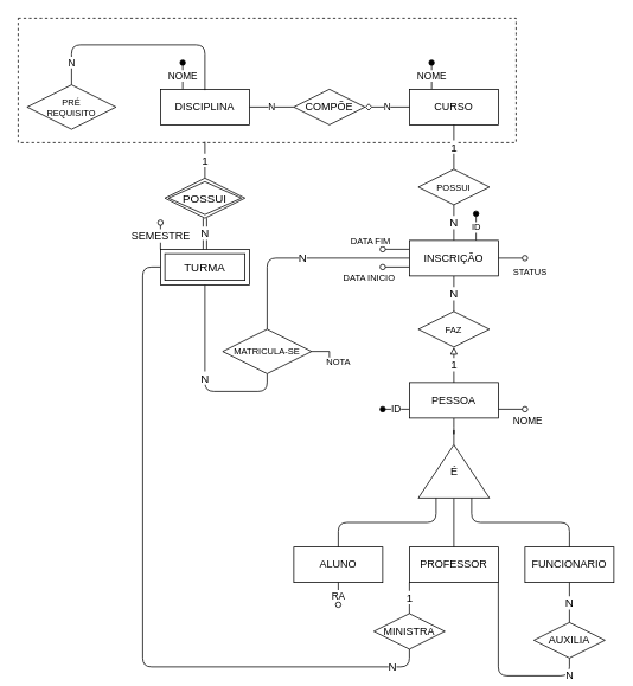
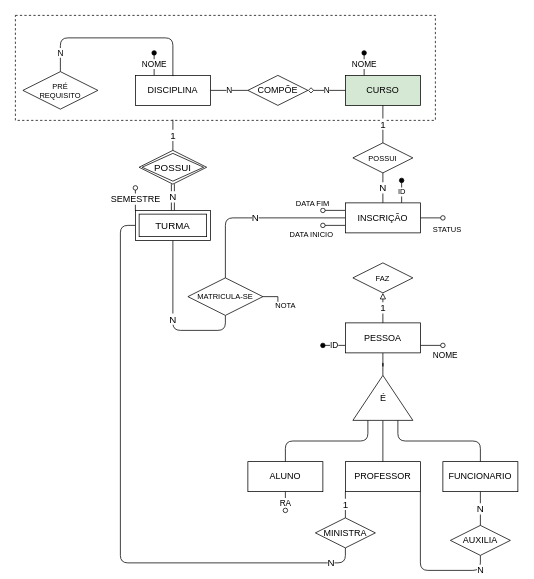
  <mxCell id="0" />
  <mxCell id="1" parent="0" />
  <mxCell id="2" value="" style="whiteSpace=wrap;html=1;fontSize=10;fillColor=none;dashed=1;" parent="1" vertex="1"><mxGeometry x="20" y="20" width="560" height="140" as="geometry" /></mxCell>
  <mxCell id="3" value="" style="group;" parent="1" vertex="1" connectable="0"><mxGeometry x="460" y="70" width="100" height="70" as="geometry" /></mxCell>
  <mxCell id="4" value="NOME" style="edgeStyle=orthogonalEdgeStyle;orthogonalLoop=1;jettySize=auto;html=1;exitX=0.25;exitY=0;exitDx=0;exitDy=0;endArrow=oval;endFill=1;" parent="3" source="5" edge="1"><mxGeometry relative="1" as="geometry"><mxPoint x="25" as="targetPoint" /></mxGeometry></mxCell>
- <mxCell id="5" value="CURSO" style="whiteSpace=wrap;html=1;align=center;" parent="3" vertex="1"><mxGeometry y="30" width="100" height="40" as="geometry" /></mxCell>
+ <mxCell id="5" value="CURSO" style="whiteSpace=wrap;html=1;align=center;fillColor=#d5e8d4;" parent="3" vertex="1"><mxGeometry y="30" width="100" height="40" as="geometry" /></mxCell>
  <mxCell id="6" value="COMPÕE" style="shape=rhombus;perimeter=rhombusPerimeter;whiteSpace=wrap;html=1;align=center;" parent="1" vertex="1"><mxGeometry x="330" y="100" width="80" height="40" as="geometry" /></mxCell>
  <mxCell id="7" value="N" style="edgeStyle=orthogonalEdgeStyle;orthogonalLoop=1;jettySize=auto;html=1;endArrow=diamond;endFill=0;" parent="1" source="5" target="6" edge="1"><mxGeometry relative="1" as="geometry" /></mxCell>
  <mxCell id="8" value="N" style="edgeStyle=orthogonalEdgeStyle;orthogonalLoop=1;jettySize=auto;html=1;endArrow=none;endFill=0;" parent="1" source="29" target="6" edge="1"><mxGeometry relative="1" as="geometry" /></mxCell>
  <mxCell id="9" value="" style="group;" parent="1" vertex="1" connectable="0"><mxGeometry x="330" y="430" width="360" height="225" as="geometry" /></mxCell>
  <mxCell id="10" value="PROFESSOR&lt;span style=&quot;color: rgba(0 , 0 , 0 , 0) ; font-family: monospace ; font-size: 0px&quot;&gt;%3CmxGraphModel%3E%3Croot%3E%3CmxCell%20id%3D%220%22%2F%3E%3CmxCell%20id%3D%221%22%20parent%3D%220%22%2F%3E%3CmxCell%20id%3D%222%22%20value%3D%22ALUNO%22%20style%3D%22whiteSpace%3Dwrap%3Bhtml%3D1%3Balign%3Dcenter%3B%22%20vertex%3D%221%22%20parent%3D%221%22%3E%3CmxGeometry%20x%3D%22400%22%20y%3D%22340%22%20width%3D%22100%22%20height%3D%2240%22%20as%3D%22geometry%22%2F%3E%3C%2FmxCell%3E%3C%2Froot%3E%3C%2FmxGraphModel%3E&lt;/span&gt;" style="whiteSpace=wrap;html=1;align=center;" parent="9" vertex="1"><mxGeometry x="130" y="185" width="100" height="40" as="geometry" /></mxCell>
  <mxCell id="11" value="FUNCIONARIO" style="whiteSpace=wrap;html=1;align=center;" parent="9" vertex="1"><mxGeometry x="260" y="185" width="100" height="40" as="geometry" /></mxCell>
  <mxCell id="12" value="" style="group;" parent="9" vertex="1" connectable="0"><mxGeometry y="155" width="100" height="70" as="geometry" /></mxCell>
  <mxCell id="13" value="RA" style="edgeStyle=orthogonalEdgeStyle;orthogonalLoop=1;jettySize=auto;html=1;exitX=0.5;exitY=1;exitDx=0;exitDy=0;endArrow=oval;endFill=0;verticalAlign=middle;" parent="12" source="14" edge="1"><mxGeometry x="0.556" relative="1" as="geometry"><mxPoint x="50" y="95" as="targetPoint" /><Array as="points"><mxPoint x="50" y="60" /></Array><mxPoint as="offset" /></mxGeometry></mxCell>
  <mxCell id="14" value="ALUNO" style="whiteSpace=wrap;html=1;align=center;" parent="12" vertex="1"><mxGeometry y="30" width="100" height="40" as="geometry" /></mxCell>
  <mxCell id="15" style="edgeStyle=orthogonalEdgeStyle;orthogonalLoop=1;jettySize=auto;html=1;exitX=0;exitY=0.5;exitDx=0;exitDy=0;entryX=0.5;entryY=0;entryDx=0;entryDy=0;endArrow=none;endFill=0;" parent="9" source="17" target="10" edge="1"><mxGeometry relative="1" as="geometry" /></mxCell>
  <mxCell id="16" value="" style="group;rotation=0;" parent="9" vertex="1" connectable="0"><mxGeometry x="140" y="70" width="80" height="60" as="geometry" /></mxCell>
  <mxCell id="17" value="" style="triangle;whiteSpace=wrap;html=1;rotation=-90;" parent="16" vertex="1"><mxGeometry x="10" y="-10" width="60" height="80" as="geometry" /></mxCell>
  <mxCell id="18" value="É" style="text;html=1;align=center;verticalAlign=middle;resizable=0;points=[];autosize=1;rotation=0;" parent="16" vertex="1"><mxGeometry x="30" y="20" width="20" height="20" as="geometry" /></mxCell>
  <mxCell id="19" style="edgeStyle=orthogonalEdgeStyle;orthogonalLoop=1;jettySize=auto;html=1;exitX=0.5;exitY=0;exitDx=0;exitDy=0;entryX=0;entryY=0.75;entryDx=0;entryDy=0;endArrow=none;endFill=0;" parent="9" source="11" target="17" edge="1"><mxGeometry relative="1" as="geometry" /></mxCell>
  <mxCell id="20" style="edgeStyle=orthogonalEdgeStyle;orthogonalLoop=1;jettySize=auto;html=1;exitX=0.5;exitY=0;exitDx=0;exitDy=0;entryX=0;entryY=0.25;entryDx=0;entryDy=0;endArrow=none;endFill=0;" parent="9" source="14" target="17" edge="1"><mxGeometry relative="1" as="geometry" /></mxCell>
  <mxCell id="21" value="" style="edgeStyle=orthogonalEdgeStyle;orthogonalLoop=1;jettySize=auto;html=1;endArrow=none;endFill=0;" parent="9" source="17" target="25" edge="1"><mxGeometry x="190" y="455" as="geometry" /></mxCell>
  <mxCell id="22" value="" style="group;" parent="9" vertex="1" connectable="0"><mxGeometry x="100" width="160" height="40" as="geometry" /></mxCell>
  <mxCell id="23" value="ID" style="edgeStyle=orthogonalEdgeStyle;orthogonalLoop=1;jettySize=auto;html=1;exitX=0;exitY=0.75;exitDx=0;exitDy=0;endArrow=oval;endFill=1;" parent="22" source="25" edge="1"><mxGeometry x="30" y="-30" as="geometry"><mxPoint y="30" as="targetPoint" /></mxGeometry></mxCell>
  <mxCell id="24" value="NOME" style="edgeStyle=orthogonalEdgeStyle;orthogonalLoop=1;jettySize=auto;html=1;exitX=1;exitY=0.75;exitDx=0;exitDy=0;endArrow=oval;endFill=0;labelPosition=right;verticalLabelPosition=bottom;align=left;verticalAlign=top;" parent="22" source="25" edge="1"><mxGeometry x="30" y="-30" as="geometry"><mxPoint x="160" y="30" as="targetPoint" /></mxGeometry></mxCell>
  <mxCell id="25" value="PESSOA" style="whiteSpace=wrap;html=1;align=center;" parent="22" vertex="1"><mxGeometry x="30" width="100" height="40" as="geometry" /></mxCell>
  <mxCell id="26" value="" style="group;" parent="1" vertex="1" connectable="0"><mxGeometry x="30" y="50" width="250" height="95" as="geometry" /></mxCell>
  <mxCell id="27" value="" style="group;" parent="26" vertex="1" connectable="0"><mxGeometry x="150" y="20" width="100" height="70" as="geometry" /></mxCell>
  <mxCell id="28" value="NOME" style="edgeStyle=orthogonalEdgeStyle;orthogonalLoop=1;jettySize=auto;html=1;exitX=0.25;exitY=0;exitDx=0;exitDy=0;endArrow=oval;endFill=1;" parent="27" source="29" edge="1"><mxGeometry relative="1" as="geometry"><mxPoint x="25" as="targetPoint" /></mxGeometry></mxCell>
  <mxCell id="29" value="DISCIPLINA" style="whiteSpace=wrap;html=1;align=center;" parent="27" vertex="1"><mxGeometry y="30" width="100" height="40" as="geometry" /></mxCell>
  <mxCell id="30" value="N" style="edgeStyle=orthogonalEdgeStyle;orthogonalLoop=1;jettySize=auto;html=1;exitX=0.5;exitY=0;exitDx=0;exitDy=0;endArrow=none;endFill=0;" parent="26" source="31" edge="1"><mxGeometry as="geometry"><mxPoint x="200" y="51" as="targetPoint" /><Array as="points"><mxPoint x="50" /><mxPoint x="200" /><mxPoint x="200" y="51" /></Array><mxPoint x="-75" y="-28" as="offset" /></mxGeometry></mxCell>
  <mxCell id="31" value="PRÉ&lt;br style=&quot;font-size: 10px;&quot;&gt;REQUISITO" style="shape=rhombus;perimeter=rhombusPerimeter;whiteSpace=wrap;html=1;align=center;fontSize=10;" parent="26" vertex="1"><mxGeometry y="45" width="100" height="50" as="geometry" /></mxCell>
  <mxCell id="32" value="N" style="edgeStyle=orthogonalEdgeStyle;orthogonalLoop=1;jettySize=auto;html=1;exitX=0.5;exitY=1;exitDx=0;exitDy=0;entryX=0.5;entryY=1;entryDx=0;entryDy=0;endArrow=none;endFill=0;fontSize=13;" edge="1" parent="1" source="34" target="54"><mxGeometry relative="1" as="geometry"><mxPoint x="230" y="310" as="targetPoint" /></mxGeometry></mxCell>
  <mxCell id="33" value="NOTA" style="edgeStyle=orthogonalEdgeStyle;rounded=0;orthogonalLoop=1;jettySize=auto;html=1;exitX=1;exitY=0.5;exitDx=0;exitDy=0;endArrow=oval;endFill=0;fontSize=10;labelPosition=right;verticalLabelPosition=bottom;align=left;verticalAlign=top;" edge="1" parent="1" source="34"><mxGeometry relative="1" as="geometry"><mxPoint x="370" y="405" as="targetPoint" /></mxGeometry></mxCell>
  <mxCell id="34" value="MATRICULA-SE" style="shape=rhombus;perimeter=rhombusPerimeter;whiteSpace=wrap;html=1;align=center;fontSize=10;" parent="1" vertex="1"><mxGeometry x="250" y="370" width="100" height="50" as="geometry" /></mxCell>
  <mxCell id="35" value="N" style="edgeStyle=orthogonalEdgeStyle;orthogonalLoop=1;jettySize=auto;html=1;endArrow=none;endFill=0;fontSize=13;exitX=0;exitY=0.5;exitDx=0;exitDy=0;strokeWidth=1;" parent="1" source="48" target="34" edge="1"><mxGeometry relative="1" as="geometry" /></mxCell>
  <mxCell id="36" value="1" style="edgeStyle=orthogonalEdgeStyle;orthogonalLoop=1;jettySize=auto;html=1;exitX=0.5;exitY=0;exitDx=0;exitDy=0;entryX=0;entryY=1;entryDx=0;entryDy=0;endArrow=none;endFill=0;fontSize=13;" parent="1" source="38" target="10" edge="1"><mxGeometry relative="1" as="geometry" /></mxCell>
  <mxCell id="37" value="N" style="edgeStyle=orthogonalEdgeStyle;orthogonalLoop=1;jettySize=auto;html=1;exitX=0.5;exitY=1;exitDx=0;exitDy=0;endArrow=none;endFill=0;fontSize=13;entryX=0;entryY=0.5;entryDx=0;entryDy=0;" parent="1" source="38" target="54" edge="1"><mxGeometry x="-0.9" relative="1" as="geometry"><mxPoint x="160" y="290" as="targetPoint" /><Array as="points"><mxPoint x="460" y="750" /><mxPoint x="160" y="750" /><mxPoint x="160" y="300" /></Array><mxPoint as="offset" /></mxGeometry></mxCell>
  <mxCell id="38" value="MINISTRA" style="shape=rhombus;perimeter=rhombusPerimeter;whiteSpace=wrap;html=1;align=center;fontSize=12;" parent="1" vertex="1"><mxGeometry x="420" y="690" width="80" height="40" as="geometry" /></mxCell>
  <mxCell id="39" value="N" style="edgeStyle=orthogonalEdgeStyle;orthogonalLoop=1;jettySize=auto;html=1;exitX=0.5;exitY=1;exitDx=0;exitDy=0;entryX=1;entryY=1;entryDx=0;entryDy=0;endArrow=none;endFill=0;fontSize=12;" parent="1" source="40" target="10" edge="1"><mxGeometry x="-0.805" relative="1" as="geometry"><mxPoint as="offset" /></mxGeometry></mxCell>
  <mxCell id="40" value="AUXILIA" style="shape=rhombus;perimeter=rhombusPerimeter;whiteSpace=wrap;html=1;align=center;fontSize=12;" parent="1" vertex="1"><mxGeometry x="600" y="700" width="80" height="40" as="geometry" /></mxCell>
  <mxCell id="41" value="N" style="edgeStyle=orthogonalEdgeStyle;orthogonalLoop=1;jettySize=auto;html=1;endArrow=none;endFill=0;fontSize=13;" parent="1" source="11" target="40" edge="1"><mxGeometry relative="1" as="geometry" /></mxCell>
- <mxCell id="42" value="N" style="edgeStyle=orthogonalEdgeStyle;orthogonalLoop=1;jettySize=auto;html=1;endArrow=none;endFill=0;fontSize=13;" edge="1" parent="1" source="48" target="49"><mxGeometry relative="1" as="geometry" /></mxCell>
  <mxCell id="43" value="N" style="edgeStyle=orthogonalEdgeStyle;orthogonalLoop=1;jettySize=auto;html=1;endArrow=none;endFill=0;fontSize=13;" edge="1" parent="1" source="48" target="51"><mxGeometry relative="1" as="geometry" /></mxCell>
  <mxCell id="44" value="&lt;font style=&quot;font-size: 10px&quot;&gt;STATUS&lt;/font&gt;" style="edgeStyle=orthogonalEdgeStyle;orthogonalLoop=1;jettySize=auto;html=1;exitX=1;exitY=0.5;exitDx=0;exitDy=0;endArrow=oval;endFill=0;fontSize=13;labelPosition=right;verticalLabelPosition=bottom;align=left;verticalAlign=top;" edge="1" parent="1" source="48"><mxGeometry relative="1" as="geometry"><mxPoint x="590" y="290" as="targetPoint" /></mxGeometry></mxCell>
  <mxCell id="45" value="DATA INICIO" style="edgeStyle=orthogonalEdgeStyle;orthogonalLoop=1;jettySize=auto;html=1;exitX=0;exitY=0.75;exitDx=0;exitDy=0;endArrow=oval;endFill=0;fontSize=10;labelPosition=left;verticalLabelPosition=bottom;align=right;verticalAlign=top;" edge="1" parent="1" source="48"><mxGeometry relative="1" as="geometry"><mxPoint x="430" y="300" as="targetPoint" /></mxGeometry></mxCell>
  <mxCell id="46" value="DATA FIM" style="edgeStyle=orthogonalEdgeStyle;orthogonalLoop=1;jettySize=auto;html=1;exitX=0;exitY=0.25;exitDx=0;exitDy=0;endArrow=oval;endFill=0;fontSize=10;labelPosition=left;verticalLabelPosition=top;align=right;verticalAlign=middle;" edge="1" parent="1" source="48"><mxGeometry x="0.333" y="-10" relative="1" as="geometry"><mxPoint x="430" y="280" as="targetPoint" /><mxPoint as="offset" /></mxGeometry></mxCell>
  <mxCell id="47" value="ID" style="edgeStyle=orthogonalEdgeStyle;rounded=0;orthogonalLoop=1;jettySize=auto;html=1;exitX=0.75;exitY=0;exitDx=0;exitDy=0;endArrow=oval;endFill=1;fontSize=10;" edge="1" parent="1" source="48"><mxGeometry relative="1" as="geometry"><mxPoint x="535" y="240" as="targetPoint" /></mxGeometry></mxCell>
  <mxCell id="48" value="INSCRIÇÃO" style="whiteSpace=wrap;html=1;align=center;" vertex="1" parent="1"><mxGeometry x="460" y="270" width="100" height="40" as="geometry" /></mxCell>
  <mxCell id="49" value="FAZ" style="shape=rhombus;perimeter=rhombusPerimeter;whiteSpace=wrap;html=1;align=center;fontSize=10;" vertex="1" parent="1"><mxGeometry x="470" y="350" width="80" height="40" as="geometry" /></mxCell>
  <mxCell id="50" value="1" style="edgeStyle=orthogonalEdgeStyle;orthogonalLoop=1;jettySize=auto;html=1;endArrow=block;endFill=0;fontSize=13;" edge="1" parent="1" source="25" target="49"><mxGeometry relative="1" as="geometry" /></mxCell>
  <mxCell id="51" value="POSSUI" style="shape=rhombus;perimeter=rhombusPerimeter;whiteSpace=wrap;html=1;align=center;fontSize=10;" vertex="1" parent="1"><mxGeometry x="470" y="190" width="80" height="40" as="geometry" /></mxCell>
  <mxCell id="52" value="1" style="edgeStyle=orthogonalEdgeStyle;orthogonalLoop=1;jettySize=auto;html=1;endArrow=none;endFill=0;fontSize=13;fontStyle=0;" edge="1" parent="1" source="5" target="51"><mxGeometry relative="1" as="geometry" /></mxCell>
  <mxCell id="53" value="SEMESTRE" style="edgeStyle=orthogonalEdgeStyle;rounded=0;orthogonalLoop=1;jettySize=auto;html=1;exitX=0;exitY=0;exitDx=0;exitDy=0;endArrow=oval;endFill=0;strokeWidth=1;fontSize=12;" edge="1" parent="1" source="54"><mxGeometry relative="1" as="geometry"><mxPoint x="180" y="250" as="targetPoint" /></mxGeometry></mxCell>
  <mxCell id="54" value="TURMA" style="shape=ext;margin=3;double=1;whiteSpace=wrap;html=1;align=center;fontSize=13;" vertex="1" parent="1"><mxGeometry x="180" y="280" width="100" height="40" as="geometry" /></mxCell>
  <mxCell id="55" value="N" style="edgeStyle=orthogonalEdgeStyle;rounded=0;orthogonalLoop=1;jettySize=auto;html=1;endArrow=none;endFill=0;strokeWidth=1;fontSize=13;shape=link;" edge="1" parent="1" source="57" target="54"><mxGeometry relative="1" as="geometry" /></mxCell>
  <mxCell id="56" value="1" style="edgeStyle=orthogonalEdgeStyle;rounded=0;orthogonalLoop=1;jettySize=auto;html=1;exitX=0.5;exitY=0;exitDx=0;exitDy=0;entryX=0.375;entryY=0.993;entryDx=0;entryDy=0;entryPerimeter=0;endArrow=none;endFill=0;strokeWidth=1;fontSize=13;" edge="1" parent="1" source="57" target="2"><mxGeometry relative="1" as="geometry" /></mxCell>
  <mxCell id="57" value="POSSUI" style="shape=rhombus;double=1;perimeter=rhombusPerimeter;whiteSpace=wrap;html=1;align=center;fontSize=13;" vertex="1" parent="1"><mxGeometry x="185" y="200" width="90" height="45" as="geometry" /></mxCell>
